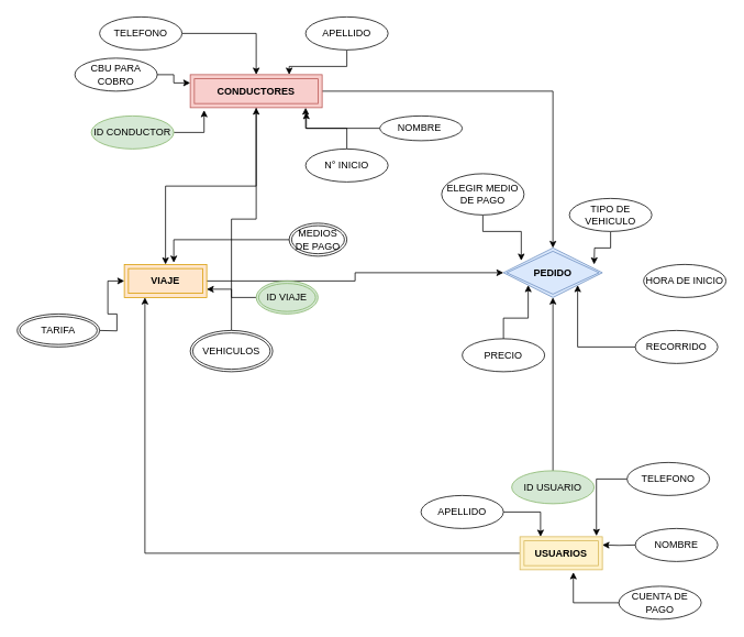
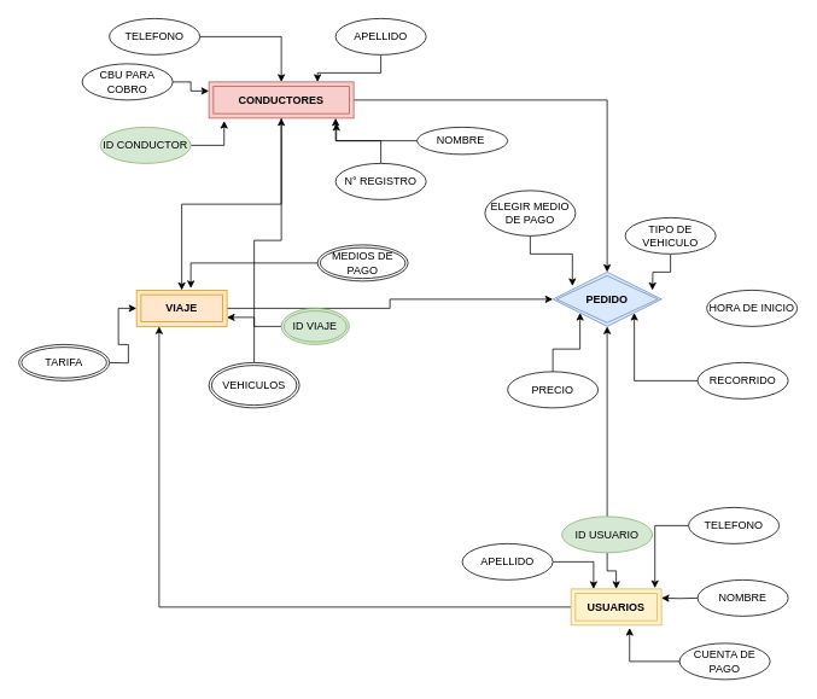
  <mxCell id="0" />
  <mxCell id="1" parent="0" />
  <mxCell id="2" style="edgeStyle=orthogonalEdgeStyle;rounded=0;orthogonalLoop=1;jettySize=auto;html=1;entryX=0.5;entryY=0;entryDx=0;entryDy=0;" edge="1" parent="1" source="4" target="48"><mxGeometry relative="1" as="geometry" /></mxCell>
  <mxCell id="3" style="edgeStyle=orthogonalEdgeStyle;rounded=0;orthogonalLoop=1;jettySize=auto;html=1;" edge="1" parent="1" source="4" target="31"><mxGeometry relative="1" as="geometry" /></mxCell>
  <mxCell id="4" value="&lt;b&gt;CONDUCTORES&lt;/b&gt;" style="shape=ext;margin=3;double=1;whiteSpace=wrap;html=1;align=center;fillColor=#f8cecc;strokeColor=#b85450;" vertex="1" parent="1"><mxGeometry x="230" y="90" width="160" height="40" as="geometry" /></mxCell>
  <mxCell id="5" style="edgeStyle=orthogonalEdgeStyle;rounded=0;orthogonalLoop=1;jettySize=auto;html=1;entryX=0.105;entryY=1.075;entryDx=0;entryDy=0;entryPerimeter=0;" edge="1" parent="1" source="6" target="4"><mxGeometry relative="1" as="geometry" /></mxCell>
  <mxCell id="6" value="ID CONDUCTOR" style="ellipse;whiteSpace=wrap;html=1;align=center;fillColor=#d5e8d4;strokeColor=#82b366;" vertex="1" parent="1"><mxGeometry x="110" y="140" width="100" height="40" as="geometry" /></mxCell>
  <mxCell id="7" style="edgeStyle=orthogonalEdgeStyle;rounded=0;orthogonalLoop=1;jettySize=auto;html=1;" edge="1" parent="1" source="8" target="4"><mxGeometry relative="1" as="geometry"><Array as="points"><mxPoint x="370" y="155" /></Array></mxGeometry></mxCell>
  <mxCell id="8" value="NOMBRE&amp;nbsp;" style="ellipse;whiteSpace=wrap;html=1;align=center;" vertex="1" parent="1"><mxGeometry x="460" y="140" width="100" height="30" as="geometry" /></mxCell>
  <mxCell id="9" style="edgeStyle=orthogonalEdgeStyle;rounded=0;orthogonalLoop=1;jettySize=auto;html=1;entryX=0.88;entryY=1.135;entryDx=0;entryDy=0;entryPerimeter=0;" edge="1" parent="1" source="10" target="4"><mxGeometry relative="1" as="geometry" /></mxCell>
- <mxCell id="10" value="N° INICIO" style="ellipse;whiteSpace=wrap;html=1;align=center;" vertex="1" parent="1"><mxGeometry x="370" y="180" width="100" height="40" as="geometry" /></mxCell>
+ <mxCell id="10" value="N° REGISTRO" style="ellipse;whiteSpace=wrap;html=1;align=center;" vertex="1" parent="1"><mxGeometry x="370" y="180" width="100" height="40" as="geometry" /></mxCell>
  <mxCell id="11" style="edgeStyle=orthogonalEdgeStyle;rounded=0;orthogonalLoop=1;jettySize=auto;html=1;entryX=0.5;entryY=0;entryDx=0;entryDy=0;" edge="1" parent="1" source="12" target="4"><mxGeometry relative="1" as="geometry" /></mxCell>
  <mxCell id="12" value="TELEFONO" style="ellipse;whiteSpace=wrap;html=1;align=center;" vertex="1" parent="1"><mxGeometry x="120" y="20" width="100" height="40" as="geometry" /></mxCell>
  <mxCell id="13" style="edgeStyle=orthogonalEdgeStyle;rounded=0;orthogonalLoop=1;jettySize=auto;html=1;entryX=0.75;entryY=0;entryDx=0;entryDy=0;" edge="1" parent="1" source="14" target="4"><mxGeometry relative="1" as="geometry" /></mxCell>
  <mxCell id="14" value="APELLIDO" style="ellipse;whiteSpace=wrap;html=1;align=center;" vertex="1" parent="1"><mxGeometry x="370" y="20" width="100" height="40" as="geometry" /></mxCell>
  <mxCell id="15" style="edgeStyle=orthogonalEdgeStyle;rounded=0;orthogonalLoop=1;jettySize=auto;html=1;entryX=0;entryY=0.25;entryDx=0;entryDy=0;" edge="1" parent="1" source="16" target="4"><mxGeometry relative="1" as="geometry" /></mxCell>
  <mxCell id="16" value="CBU PARA COBRO" style="ellipse;whiteSpace=wrap;html=1;align=center;" vertex="1" parent="1"><mxGeometry x="90" y="70" width="100" height="40" as="geometry" /></mxCell>
  <mxCell id="17" style="edgeStyle=orthogonalEdgeStyle;rounded=0;orthogonalLoop=1;jettySize=auto;html=1;entryX=0.25;entryY=1;entryDx=0;entryDy=0;" edge="1" parent="1" source="18" target="31"><mxGeometry relative="1" as="geometry" /></mxCell>
  <mxCell id="18" value="&lt;b&gt;USUARIOS&lt;/b&gt;" style="shape=ext;margin=3;double=1;whiteSpace=wrap;html=1;align=center;fillColor=#fff2cc;strokeColor=#d6b656;" vertex="1" parent="1"><mxGeometry x="630" y="650" width="100" height="40" as="geometry" /></mxCell>
+ <mxCell id="19" style="edgeStyle=orthogonalEdgeStyle;rounded=0;orthogonalLoop=1;jettySize=auto;html=1;" edge="1" parent="1" source="21" target="18"><mxGeometry relative="1" as="geometry"><mxPoint x="670" y="640" as="targetPoint" /><Array as="points" /></mxGeometry></mxCell>
  <mxCell id="20" style="edgeStyle=orthogonalEdgeStyle;rounded=0;orthogonalLoop=1;jettySize=auto;html=1;entryX=0.5;entryY=1;entryDx=0;entryDy=0;" edge="1" parent="1" source="21" target="48"><mxGeometry relative="1" as="geometry" /></mxCell>
  <mxCell id="21" value="ID USUARIO" style="ellipse;whiteSpace=wrap;html=1;align=center;fillColor=#d5e8d4;strokeColor=#82b366;" vertex="1" parent="1"><mxGeometry x="620" y="570" width="100" height="40" as="geometry" /></mxCell>
  <mxCell id="22" style="edgeStyle=orthogonalEdgeStyle;rounded=0;orthogonalLoop=1;jettySize=auto;html=1;entryX=0.928;entryY=-0.025;entryDx=0;entryDy=0;entryPerimeter=0;" edge="1" parent="1" source="23" target="18"><mxGeometry relative="1" as="geometry" /></mxCell>
  <mxCell id="23" value="TELEFONO" style="ellipse;whiteSpace=wrap;html=1;align=center;" vertex="1" parent="1"><mxGeometry x="760" y="560" width="100" height="40" as="geometry" /></mxCell>
  <mxCell id="24" style="edgeStyle=orthogonalEdgeStyle;rounded=0;orthogonalLoop=1;jettySize=auto;html=1;entryX=1;entryY=0.25;entryDx=0;entryDy=0;" edge="1" parent="1" target="18"><mxGeometry relative="1" as="geometry"><mxPoint x="770" y="660" as="sourcePoint" /></mxGeometry></mxCell>
  <mxCell id="25" style="edgeStyle=orthogonalEdgeStyle;rounded=0;orthogonalLoop=1;jettySize=auto;html=1;exitX=0;exitY=0.5;exitDx=0;exitDy=0;entryX=0.648;entryY=1.075;entryDx=0;entryDy=0;entryPerimeter=0;" edge="1" parent="1" source="26" target="18"><mxGeometry relative="1" as="geometry" /></mxCell>
  <mxCell id="26" value="CUENTA DE PAGO" style="ellipse;whiteSpace=wrap;html=1;align=center;" vertex="1" parent="1"><mxGeometry x="750" y="710" width="100" height="40" as="geometry" /></mxCell>
  <mxCell id="27" style="edgeStyle=orthogonalEdgeStyle;rounded=0;orthogonalLoop=1;jettySize=auto;html=1;entryX=0.25;entryY=0;entryDx=0;entryDy=0;" edge="1" parent="1" source="28" target="18"><mxGeometry relative="1" as="geometry" /></mxCell>
  <mxCell id="28" value="APELLIDO" style="ellipse;whiteSpace=wrap;html=1;align=center;" vertex="1" parent="1"><mxGeometry x="510" y="600" width="100" height="40" as="geometry" /></mxCell>
  <mxCell id="29" value="NOMBRE" style="ellipse;whiteSpace=wrap;html=1;align=center;" vertex="1" parent="1"><mxGeometry x="770" y="640" width="100" height="40" as="geometry" /></mxCell>
  <mxCell id="30" style="edgeStyle=orthogonalEdgeStyle;rounded=0;orthogonalLoop=1;jettySize=auto;html=1;" edge="1" parent="1" source="31" target="48"><mxGeometry relative="1" as="geometry" /></mxCell>
  <mxCell id="31" value="&lt;b&gt;VIAJE&lt;/b&gt;" style="shape=ext;margin=3;double=1;whiteSpace=wrap;html=1;align=center;fillColor=#ffe6cc;strokeColor=#d79b00;" vertex="1" parent="1"><mxGeometry x="150" y="320" width="100" height="40" as="geometry" /></mxCell>
  <mxCell id="32" style="edgeStyle=orthogonalEdgeStyle;rounded=0;orthogonalLoop=1;jettySize=auto;html=1;exitX=0.5;exitY=0;exitDx=0;exitDy=0;entryX=0;entryY=0.5;entryDx=0;entryDy=0;" edge="1" parent="1" target="31"><mxGeometry relative="1" as="geometry"><mxPoint x="120" y="400" as="sourcePoint" /></mxGeometry></mxCell>
  <mxCell id="33" value="TARIFA" style="ellipse;shape=doubleEllipse;margin=3;whiteSpace=wrap;html=1;align=center;" vertex="1" parent="1"><mxGeometry x="20" y="380" width="100" height="40" as="geometry" /></mxCell>
  <mxCell id="34" style="edgeStyle=orthogonalEdgeStyle;rounded=0;orthogonalLoop=1;jettySize=auto;html=1;entryX=0.6;entryY=-0.055;entryDx=0;entryDy=0;entryPerimeter=0;" edge="1" parent="1" source="35" target="31"><mxGeometry relative="1" as="geometry" /></mxCell>
- <mxCell id="35" value="MEDIOS DE PAGO" style="ellipse;shape=doubleEllipse;margin=3;whiteSpace=wrap;html=1;align=center;" vertex="1" parent="1"><mxGeometry x="350" y="270" width="70" height="40" as="geometry" /></mxCell>
+ <mxCell id="35" value="MEDIOS DE PAGO" style="ellipse;shape=doubleEllipse;margin=3;whiteSpace=wrap;html=1;align=center;" vertex="1" parent="1"><mxGeometry x="350" y="270" width="100" height="40" as="geometry" /></mxCell>
  <mxCell id="36" style="edgeStyle=orthogonalEdgeStyle;rounded=0;orthogonalLoop=1;jettySize=auto;html=1;entryX=1;entryY=0.75;entryDx=0;entryDy=0;" edge="1" parent="1" source="37" target="31"><mxGeometry relative="1" as="geometry" /></mxCell>
  <mxCell id="37" value="ID VIAJE" style="ellipse;shape=doubleEllipse;margin=3;whiteSpace=wrap;html=1;align=center;fillColor=#d5e8d4;strokeColor=#82b366;" vertex="1" parent="1"><mxGeometry x="310" y="340" width="75" height="40" as="geometry" /></mxCell>
  <mxCell id="38" style="edgeStyle=orthogonalEdgeStyle;rounded=0;orthogonalLoop=1;jettySize=auto;html=1;" edge="1" parent="1" source="39" target="4"><mxGeometry relative="1" as="geometry" /></mxCell>
  <mxCell id="39" value="VEHICULOS" style="ellipse;shape=doubleEllipse;margin=3;whiteSpace=wrap;html=1;align=center;" vertex="1" parent="1"><mxGeometry x="230" y="400" width="100" height="50" as="geometry" /></mxCell>
  <mxCell id="40" style="edgeStyle=orthogonalEdgeStyle;rounded=0;orthogonalLoop=1;jettySize=auto;html=1;entryX=0;entryY=1;entryDx=0;entryDy=0;" edge="1" parent="1" source="41" target="48"><mxGeometry relative="1" as="geometry" /></mxCell>
  <mxCell id="41" value="PRECIO" style="ellipse;whiteSpace=wrap;html=1;align=center;" vertex="1" parent="1"><mxGeometry x="560" y="410" width="100" height="40" as="geometry" /></mxCell>
  <mxCell id="42" style="edgeStyle=orthogonalEdgeStyle;rounded=0;orthogonalLoop=1;jettySize=auto;html=1;entryX=1;entryY=1;entryDx=0;entryDy=0;" edge="1" parent="1" source="43" target="48"><mxGeometry relative="1" as="geometry" /></mxCell>
  <mxCell id="43" value="RECORRIDO" style="ellipse;whiteSpace=wrap;html=1;align=center;" vertex="1" parent="1"><mxGeometry x="770" y="400" width="100" height="40" as="geometry" /></mxCell>
  <mxCell id="44" style="edgeStyle=orthogonalEdgeStyle;rounded=0;orthogonalLoop=1;jettySize=auto;html=1;entryX=0.18;entryY=0.257;entryDx=0;entryDy=0;entryPerimeter=0;" edge="1" parent="1" source="45" target="48"><mxGeometry relative="1" as="geometry" /></mxCell>
  <mxCell id="45" value="ELEGIR MEDIO DE PAGO" style="ellipse;whiteSpace=wrap;html=1;align=center;" vertex="1" parent="1"><mxGeometry x="535" y="210" width="100" height="50" as="geometry" /></mxCell>
  <mxCell id="46" style="edgeStyle=orthogonalEdgeStyle;rounded=0;orthogonalLoop=1;jettySize=auto;html=1;entryX=1;entryY=0.25;entryDx=0;entryDy=0;" edge="1" parent="1" source="47"><mxGeometry relative="1" as="geometry"><mxPoint x="720" y="320" as="targetPoint" /></mxGeometry></mxCell>
  <mxCell id="47" value="TIPO DE VEHICULO" style="ellipse;whiteSpace=wrap;html=1;align=center;" vertex="1" parent="1"><mxGeometry x="690" y="240" width="100" height="40" as="geometry" /></mxCell>
  <mxCell id="48" value="&lt;b&gt;PEDIDO&lt;/b&gt;" style="shape=rhombus;double=1;perimeter=rhombusPerimeter;whiteSpace=wrap;html=1;align=center;fillColor=#dae8fc;strokeColor=#6c8ebf;" vertex="1" parent="1"><mxGeometry x="610" y="300" width="120" height="60" as="geometry" /></mxCell>
  <mxCell id="49" value="HORA DE INICIO" style="ellipse;whiteSpace=wrap;html=1;align=center;" vertex="1" parent="1"><mxGeometry x="780" y="320" width="100" height="40" as="geometry" /></mxCell>
